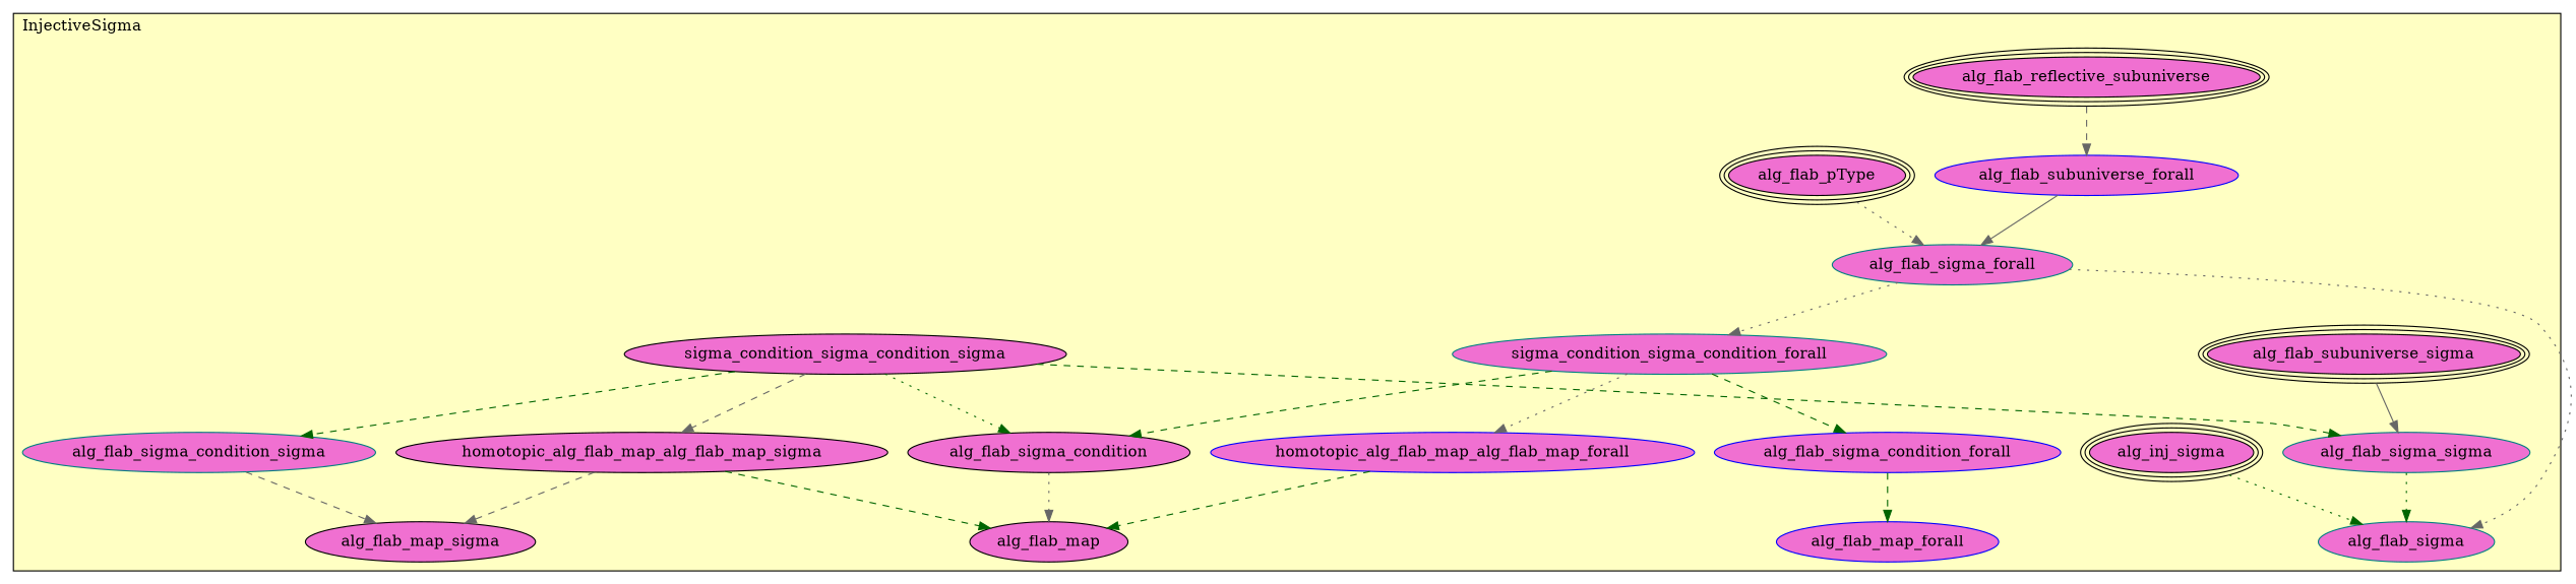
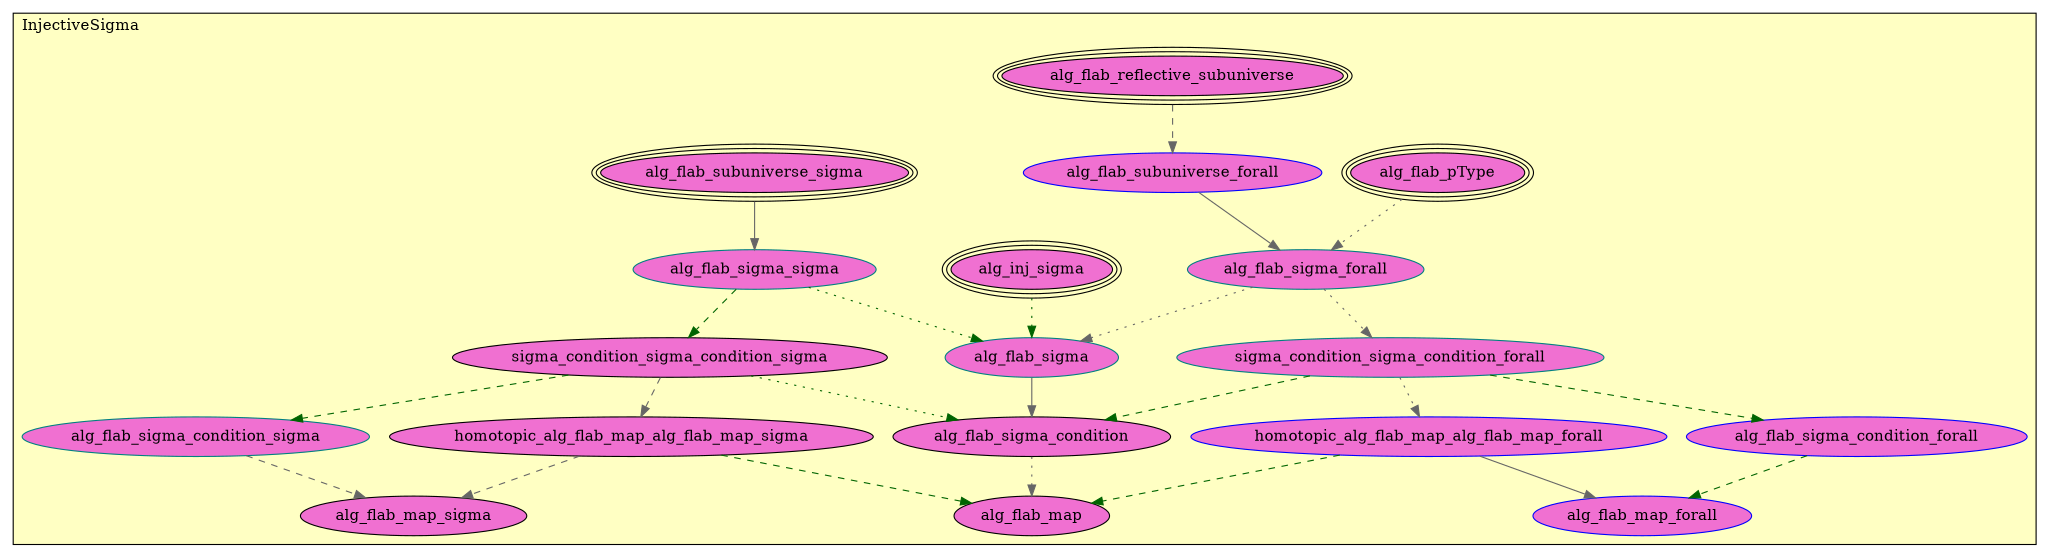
  digraph {
    node [color=black fillcolor="#F070D1" style=filled]
    edge [color=gray40 style=dashed]
    n1 [label=alg_flab_reflective_subuniverse peripheries=3]
    n2 [label=alg_flab_subuniverse_sigma peripheries=3]
    n3 [color=blue label=alg_flab_subuniverse_forall]
    n4 [label=alg_flab_pType peripheries=3]
    n5 [color=teal label=alg_flab_sigma_sigma]
    n6 [label=sigma_condition_sigma_condition_sigma]
    n7 [color=teal label=alg_flab_sigma_forall]
    n8 [color=teal label=sigma_condition_sigma_condition_forall]
    n9 [label=homotopic_alg_flab_map_alg_flab_map_sigma]
    n10 [color=blue label=homotopic_alg_flab_map_alg_flab_map_forall]
    n11 [color=teal label=alg_flab_sigma_condition_sigma]
    n12 [color=blue label=alg_flab_sigma_condition_forall]
    n13 [label=alg_flab_map_sigma]
    n14 [color=blue label=alg_flab_map_forall]
    n15 [label=alg_inj_sigma peripheries=3]
    n16 [color=teal label=alg_flab_sigma]
    n17 [label=alg_flab_sigma_condition]
    n18 [label=alg_flab_map]
    subgraph cluster_1 {
      fillcolor="#FFFFC3"
      label=InjectiveSigma
      labeljust=l
      style=filled
      n1
      n2
      n3
      n4
      n5
      n6
      n7
      n8
      n9
      n10
      n11
      n12
      n13
      n14
      n15
      n16
      n17
      n18
    }
    n1 -> n3
    n2 -> n5 [style=solid]
    n3 -> n7 [style=solid]
    n4 -> n7 [style=dotted]
-   n6 -> n5 [color=darkgreen]
+   n5 -> n6 [color=darkgreen]
    n5 -> n16 [color=darkgreen style=dotted]
    n6 -> n9
    n6 -> n11 [color=darkgreen]
    n6 -> n17 [color=darkgreen style=dotted]
    n7 -> n8 [style=dotted]
    n7 -> n16 [style=dotted]
    n8 -> n10 [style=dotted]
    n8 -> n12 [color=darkgreen]
    n8 -> n17 [color=darkgreen]
    n9 -> n13
    n9 -> n18 [color=darkgreen]
+   n10 -> n14 [style=solid]
    n10 -> n18 [color=darkgreen]
    n11 -> n13
    n12 -> n14 [color=darkgreen]
    n15 -> n16 [color=darkgreen style=dotted]
+   n16 -> n17 [style=solid]
    n17 -> n18 [style=dotted]
  }
